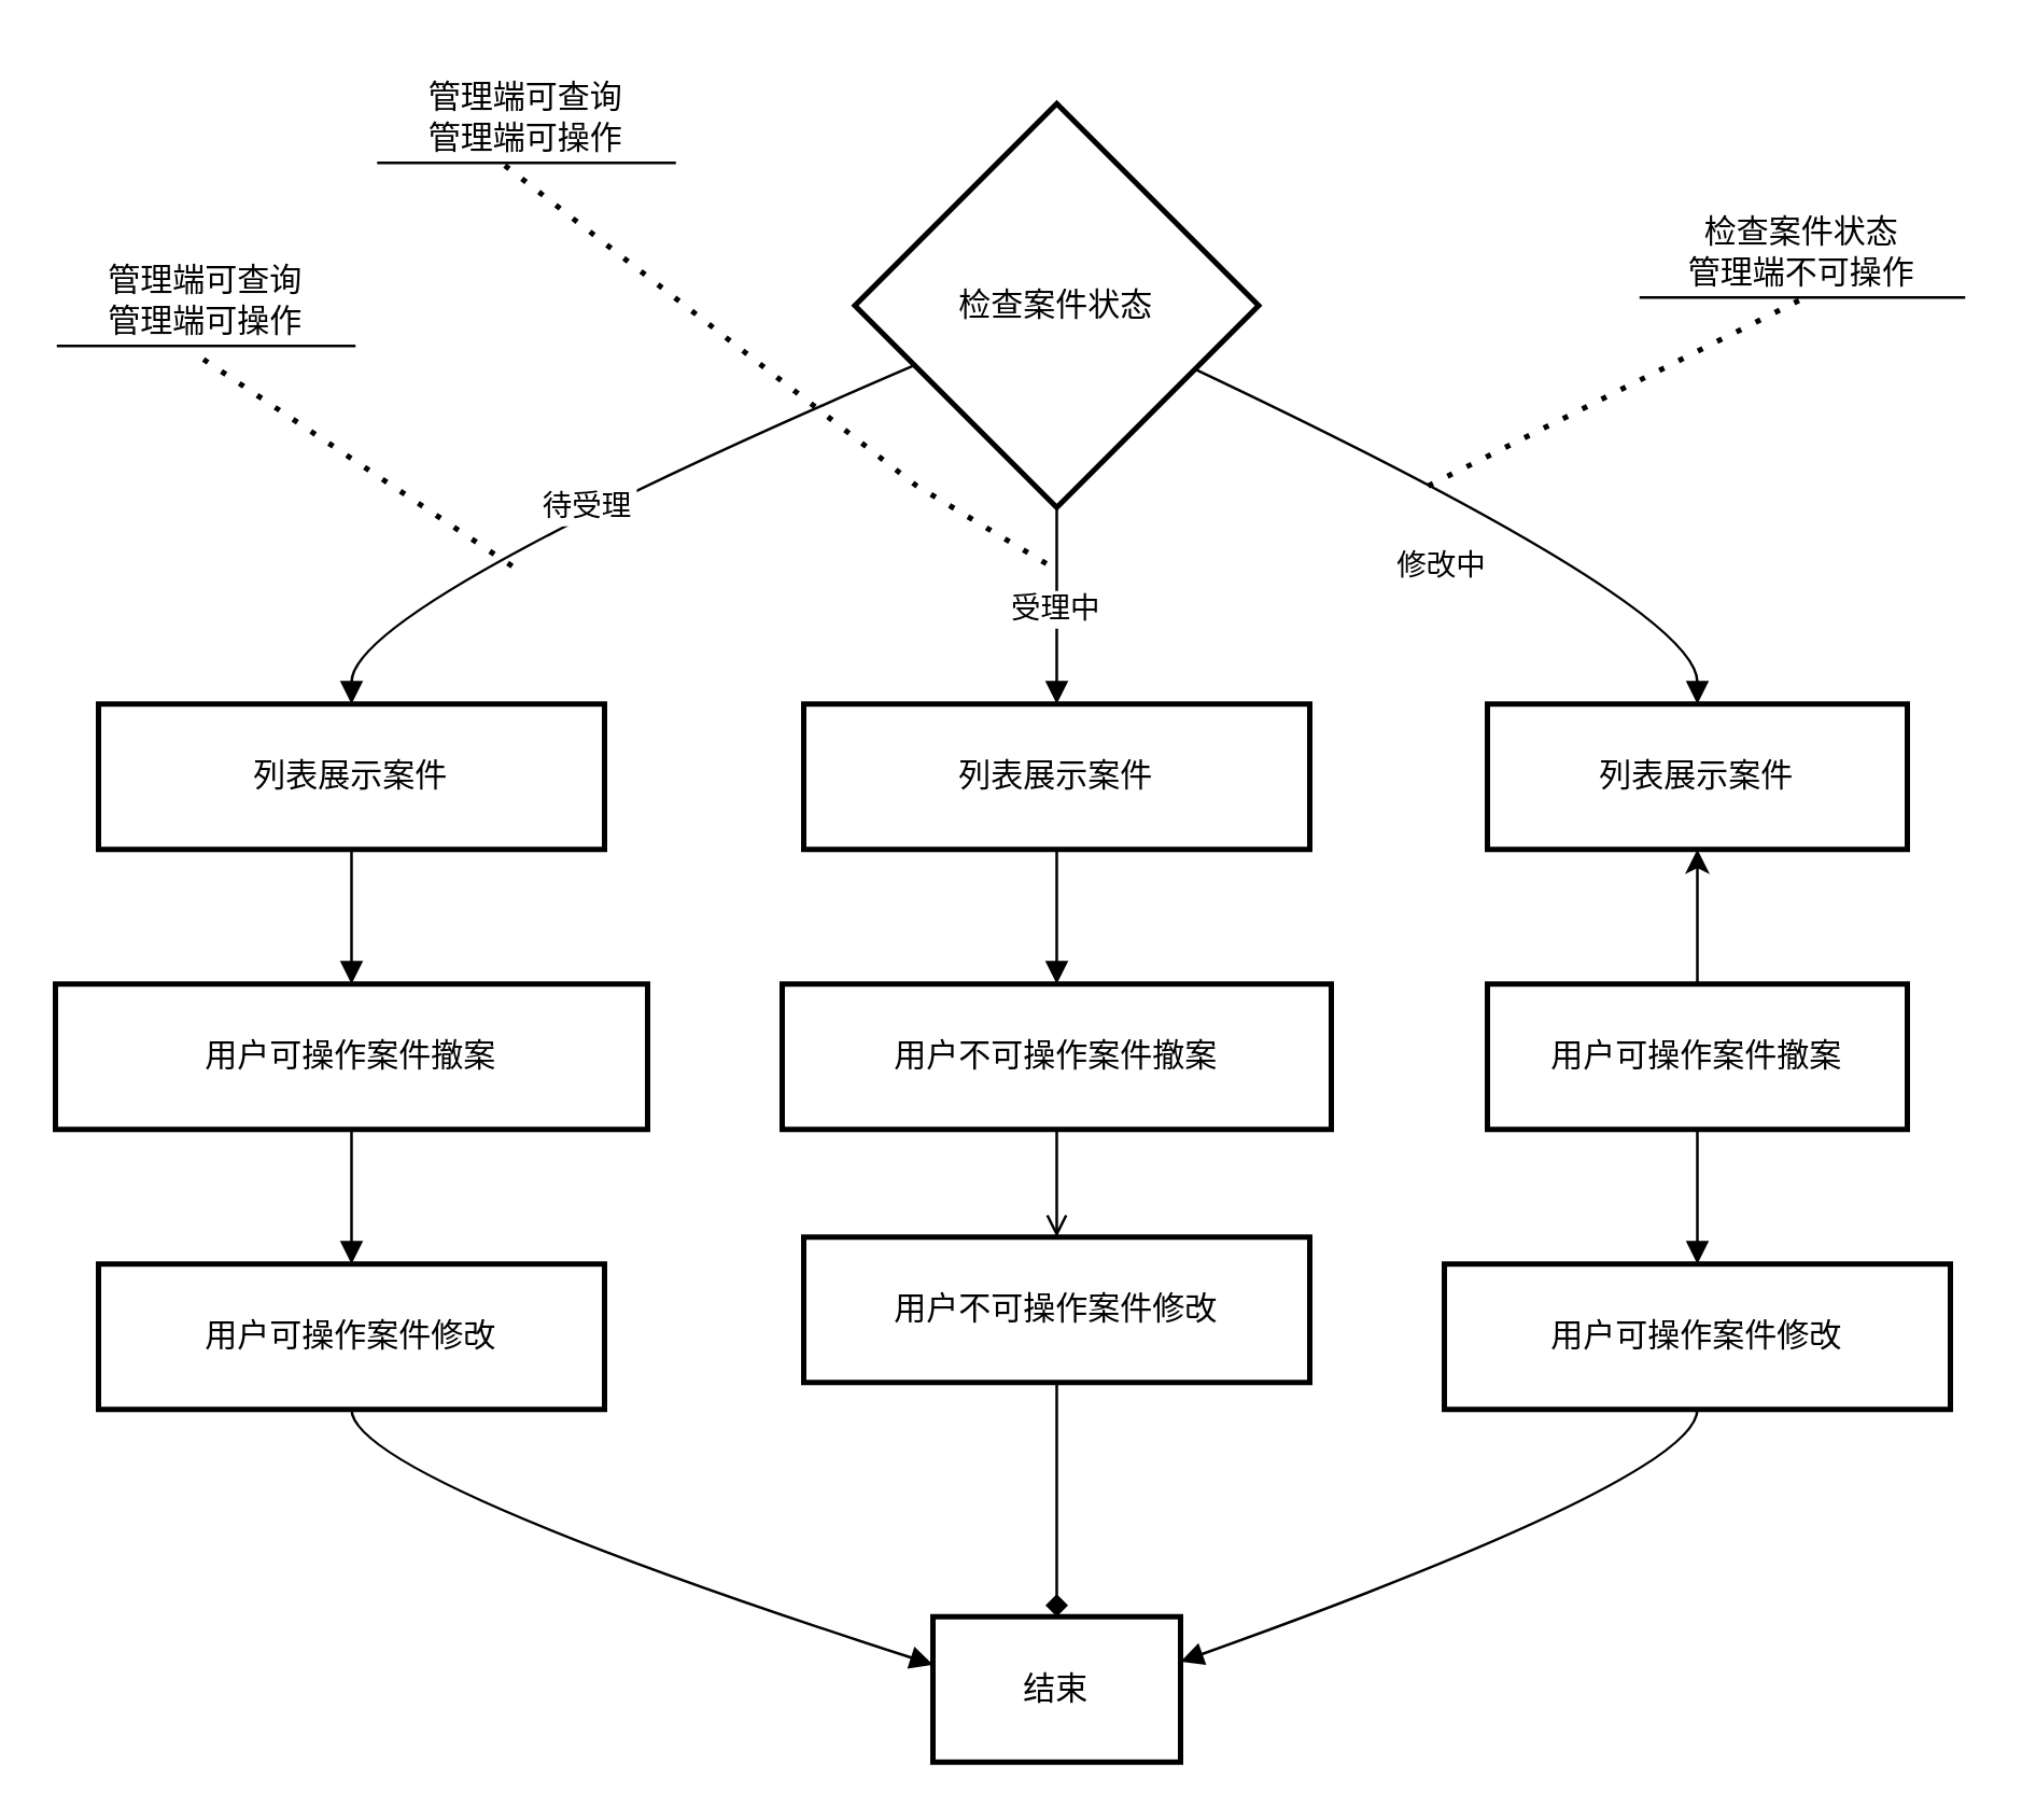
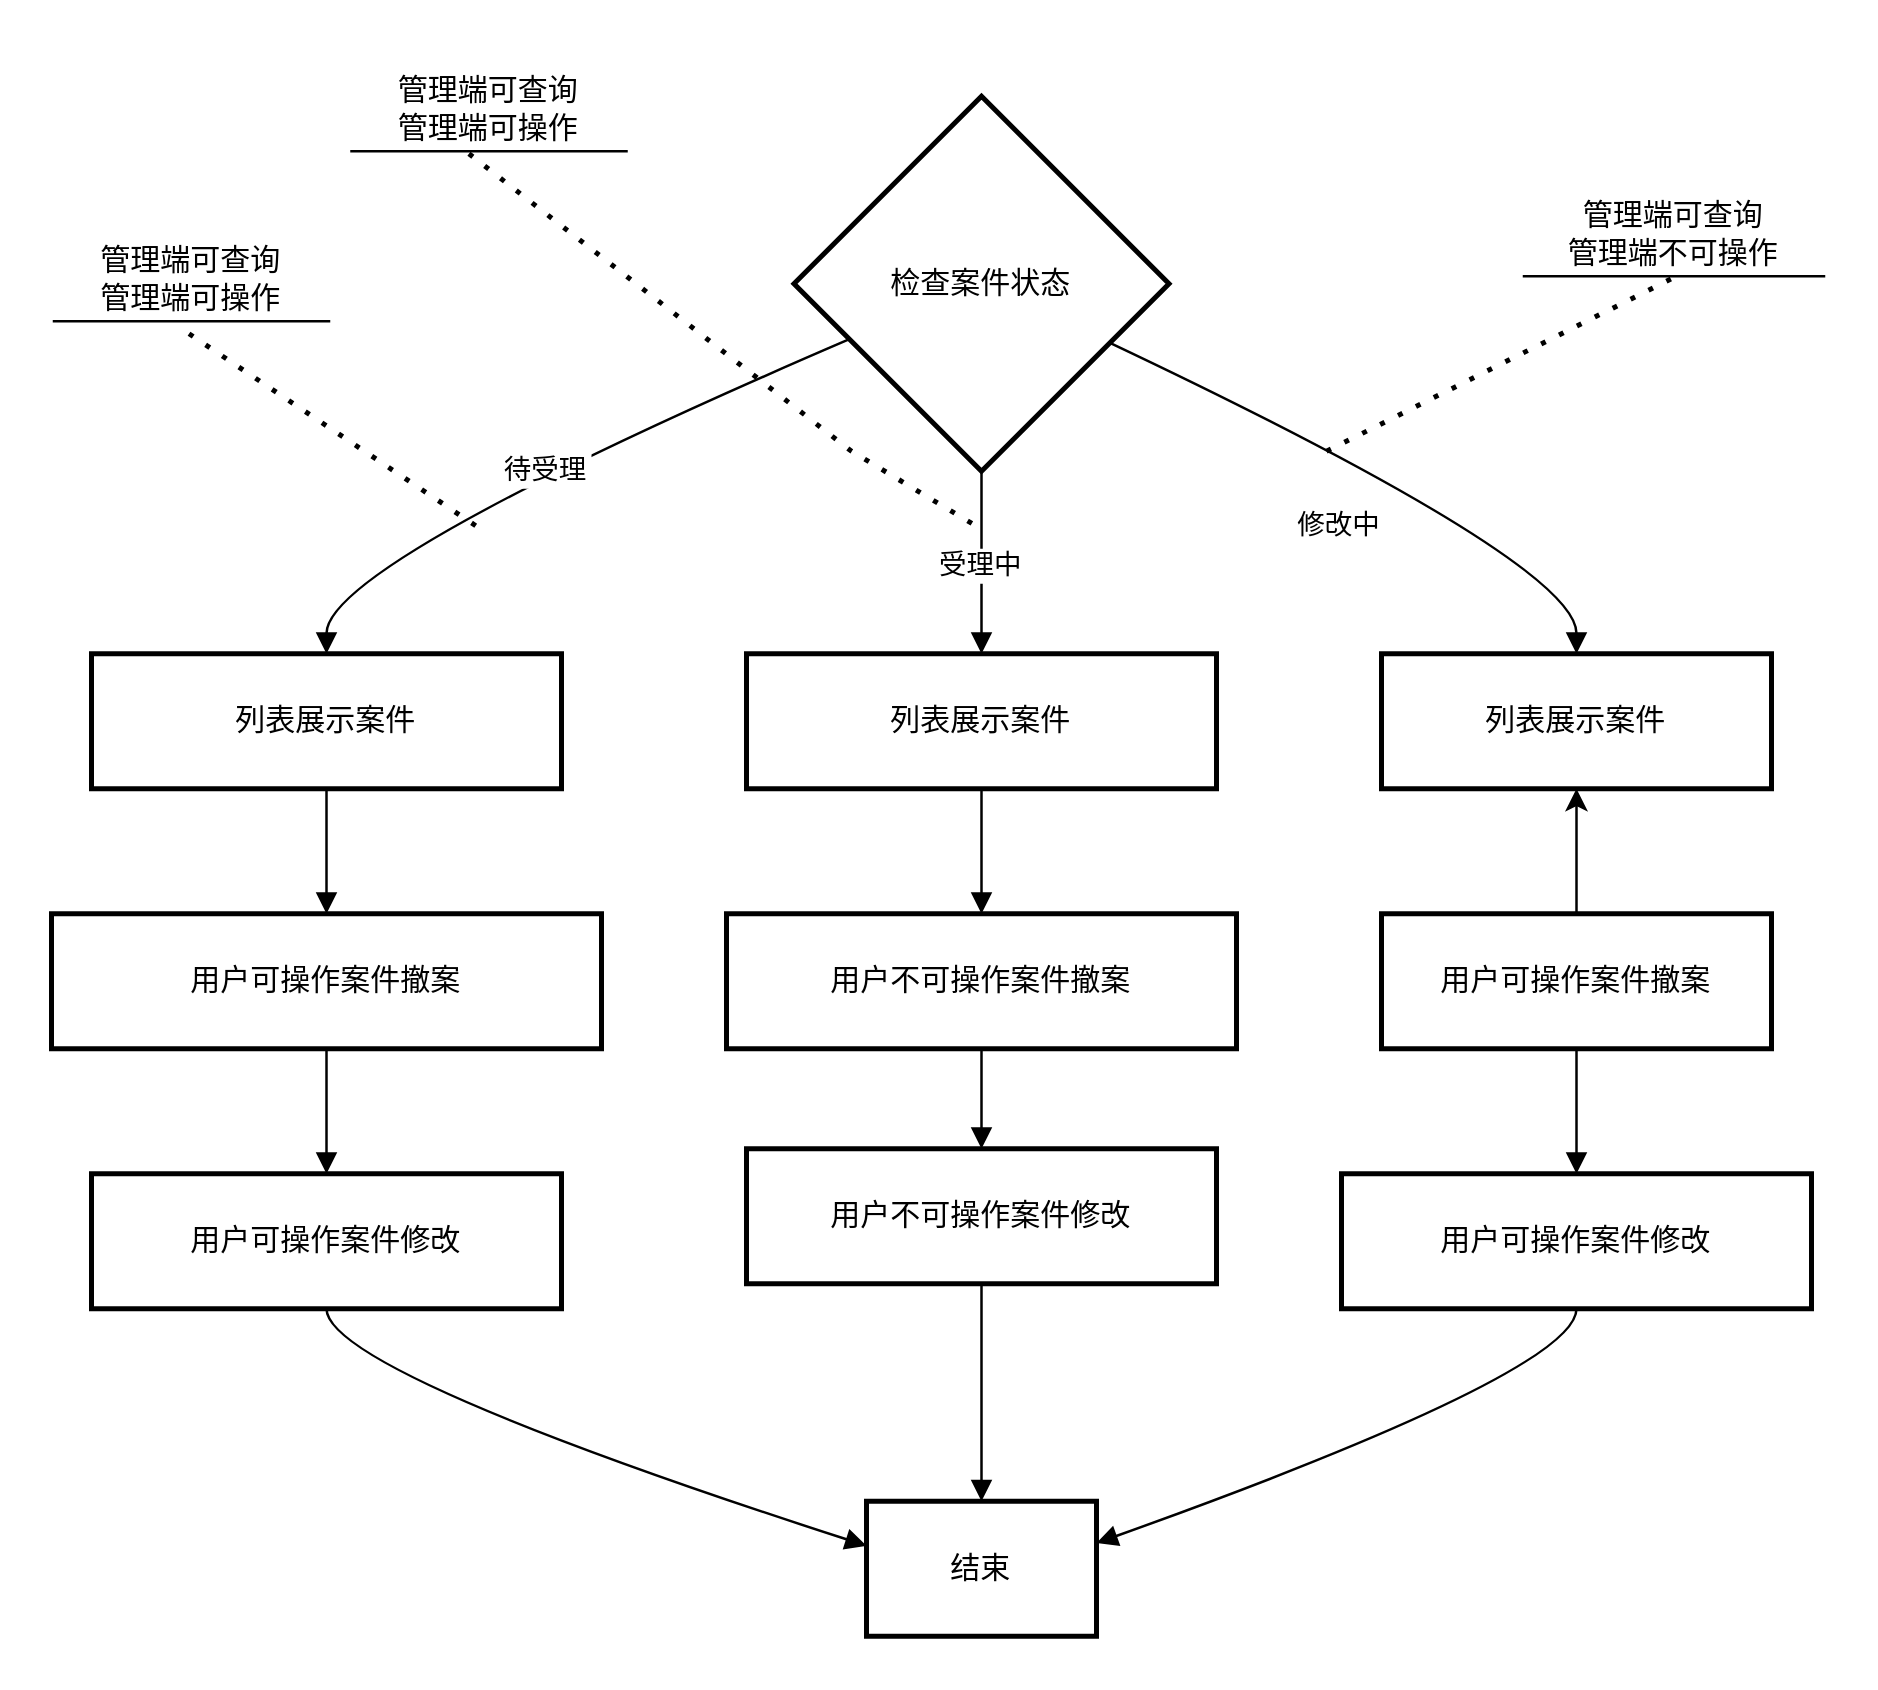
  <mxCell id="0" />
  <mxCell id="1" parent="0" />
  <mxCell id="2" value="检查案件状态" style="rhombus;strokeWidth=2;whiteSpace=wrap;" parent="1" vertex="1"><mxGeometry x="317" y="38" width="150" height="150" as="geometry" /></mxCell>
  <mxCell id="3" value="列表展示案件" style="whiteSpace=wrap;strokeWidth=2;" parent="1" vertex="1"><mxGeometry x="36" y="261" width="188" height="54" as="geometry" /></mxCell>
  <mxCell id="4" value="列表展示案件" style="whiteSpace=wrap;strokeWidth=2;" parent="1" vertex="1"><mxGeometry x="298" y="261" width="188" height="54" as="geometry" /></mxCell>
  <mxCell id="5" value="" style="edgeStyle=orthogonalEdgeStyle;rounded=0;orthogonalLoop=1;jettySize=auto;html=1;" parent="1" source="6" target="30" edge="1"><mxGeometry relative="1" as="geometry" /></mxCell>
  <mxCell id="6" value="用户可操作案件撤案" style="whiteSpace=wrap;strokeWidth=2;" parent="1" vertex="1"><mxGeometry x="552" y="365" width="156" height="54" as="geometry" /></mxCell>
  <mxCell id="7" value="用户可操作案件撤案" style="whiteSpace=wrap;strokeWidth=2;" parent="1" vertex="1"><mxGeometry x="20" y="365" width="220" height="54" as="geometry" /></mxCell>
  <mxCell id="8" value="用户不可操作案件撤案" style="whiteSpace=wrap;strokeWidth=2;" parent="1" vertex="1"><mxGeometry x="290" y="365" width="204" height="54" as="geometry" /></mxCell>
  <mxCell id="9" value="用户可操作案件修改" style="whiteSpace=wrap;strokeWidth=2;" parent="1" vertex="1"><mxGeometry x="536" y="469" width="188" height="54" as="geometry" /></mxCell>
  <mxCell id="10" value="用户可操作案件修改" style="whiteSpace=wrap;strokeWidth=2;" parent="1" vertex="1"><mxGeometry x="36" y="469" width="188" height="54" as="geometry" /></mxCell>
  <mxCell id="11" value="用户不可操作案件修改" style="whiteSpace=wrap;strokeWidth=2;" parent="1" vertex="1"><mxGeometry x="298" y="459" width="188" height="54" as="geometry" /></mxCell>
  <mxCell id="12" value="结束" style="whiteSpace=wrap;strokeWidth=2;" parent="1" vertex="1"><mxGeometry x="346" y="600" width="92" height="54" as="geometry" /></mxCell>
  <mxCell id="13" value="待受理" style="curved=1;startArrow=none;endArrow=block;exitX=0;exitY=0.71;entryX=0.5;entryY=0;rounded=0;" parent="1" source="2" target="3" edge="1"><mxGeometry relative="1" as="geometry"><Array as="points"><mxPoint x="130" y="225" /></Array></mxGeometry></mxCell>
  <mxCell id="14" value="受理中" style="curved=1;startArrow=none;endArrow=block;exitX=0.5;exitY=1;entryX=0.5;entryY=0;rounded=0;" parent="1" source="2" target="4" edge="1"><mxGeometry relative="1" as="geometry"><Array as="points" /></mxGeometry></mxCell>
  <mxCell id="15" value="修改中" style="curved=1;startArrow=none;endArrow=block;exitX=1;exitY=0.73;rounded=0;entryX=0.5;entryY=0;entryDx=0;entryDy=0;" parent="1" source="2" target="30" edge="1"><mxGeometry x="-0.057" y="-26" relative="1" as="geometry"><Array as="points"><mxPoint x="630" y="225" /></Array><mxPoint x="660" y="225" as="targetPoint" /><mxPoint as="offset" /></mxGeometry></mxCell>
  <mxCell id="16" value="" style="curved=1;startArrow=none;endArrow=block;exitX=0.5;exitY=1;entryX=0.5;entryY=0;rounded=0;" parent="1" source="3" target="7" edge="1"><mxGeometry relative="1" as="geometry"><Array as="points" /></mxGeometry></mxCell>
  <mxCell id="17" value="" style="curved=1;startArrow=none;endArrow=block;exitX=0.5;exitY=1;entryX=0.5;entryY=0;rounded=0;" parent="1" source="4" target="8" edge="1"><mxGeometry relative="1" as="geometry"><Array as="points" /></mxGeometry></mxCell>
  <mxCell id="18" value="" style="curved=1;startArrow=none;endArrow=block;exitX=0.5;exitY=1;entryX=0.5;entryY=0;rounded=0;" parent="1" source="6" target="9" edge="1"><mxGeometry relative="1" as="geometry"><Array as="points" /></mxGeometry></mxCell>
  <mxCell id="19" value="" style="curved=1;startArrow=none;endArrow=block;exitX=0.5;exitY=1;entryX=0.5;entryY=0;rounded=0;" parent="1" source="7" target="10" edge="1"><mxGeometry relative="1" as="geometry"><Array as="points" /></mxGeometry></mxCell>
- <mxCell id="20" value="" style="curved=1;startArrow=none;endArrow=open;exitX=0.5;exitY=1;entryX=0.5;entryY=0;rounded=0;" parent="1" source="8" target="11" edge="1"><mxGeometry relative="1" as="geometry"><Array as="points" /></mxGeometry></mxCell>
+ <mxCell id="20" value="" style="curved=1;startArrow=none;endArrow=block;exitX=0.5;exitY=1;entryX=0.5;entryY=0;rounded=0;" parent="1" source="8" target="11" edge="1"><mxGeometry relative="1" as="geometry"><Array as="points" /></mxGeometry></mxCell>
  <mxCell id="21" value="" style="curved=1;startArrow=none;endArrow=block;exitX=0.5;exitY=1;entryX=0;entryY=0.33;rounded=0;" parent="1" source="10" target="12" edge="1"><mxGeometry relative="1" as="geometry"><Array as="points"><mxPoint x="130" y="548" /></Array></mxGeometry></mxCell>
- <mxCell id="22" value="" style="curved=1;startArrow=none;endArrow=diamond;exitX=0.5;exitY=1;entryX=0.5;entryY=0;rounded=0;" parent="1" source="11" target="12" edge="1"><mxGeometry relative="1" as="geometry"><Array as="points" /></mxGeometry></mxCell>
+ <mxCell id="22" value="" style="curved=1;startArrow=none;endArrow=block;exitX=0.5;exitY=1;entryX=0.5;entryY=0;rounded=0;" parent="1" source="11" target="12" edge="1"><mxGeometry relative="1" as="geometry"><Array as="points" /></mxGeometry></mxCell>
  <mxCell id="23" value="" style="curved=1;startArrow=none;endArrow=block;exitX=0.5;exitY=1;entryX=1;entryY=0.31;rounded=0;" parent="1" source="9" target="12" edge="1"><mxGeometry relative="1" as="geometry"><Array as="points"><mxPoint x="630" y="548" /></Array></mxGeometry></mxCell>
  <mxCell id="24" value="&lt;div&gt;管理端可查询&lt;/div&gt;&lt;div&gt;管理端可操作&lt;/div&gt;" style="whiteSpace=wrap;html=1;shape=partialRectangle;top=0;left=0;bottom=1;right=0;points=[[0,1],[1,1]];fillColor=none;align=center;verticalAlign=bottom;routingCenterY=0.5;snapToPoint=1;recursiveResize=0;autosize=1;treeFolding=1;treeMoving=1;newEdgeStyle={&quot;edgeStyle&quot;:&quot;entityRelationEdgeStyle&quot;,&quot;startArrow&quot;:&quot;none&quot;,&quot;endArrow&quot;:&quot;none&quot;,&quot;segment&quot;:10,&quot;curved&quot;:1,&quot;sourcePerimeterSpacing&quot;:0,&quot;targetPerimeterSpacing&quot;:0};" parent="1" vertex="1"><mxGeometry x="21" y="88" width="110" height="40" as="geometry" /></mxCell>
  <mxCell id="25" value="&lt;div&gt;管理端可查询&lt;/div&gt;&lt;div&gt;管理端可操作&lt;/div&gt;" style="whiteSpace=wrap;html=1;shape=partialRectangle;top=0;left=0;bottom=1;right=0;points=[[0,1],[1,1]];fillColor=none;align=center;verticalAlign=bottom;routingCenterY=0.5;snapToPoint=1;recursiveResize=0;autosize=1;treeFolding=1;treeMoving=1;newEdgeStyle={&quot;edgeStyle&quot;:&quot;entityRelationEdgeStyle&quot;,&quot;startArrow&quot;:&quot;none&quot;,&quot;endArrow&quot;:&quot;none&quot;,&quot;segment&quot;:10,&quot;curved&quot;:1,&quot;sourcePerimeterSpacing&quot;:0,&quot;targetPerimeterSpacing&quot;:0};" parent="1" vertex="1"><mxGeometry x="140" y="20" width="110" height="40" as="geometry" /></mxCell>
  <mxCell id="26" value="" style="endArrow=none;dashed=1;html=1;dashPattern=1 3;strokeWidth=2;rounded=0;exitX=0.427;exitY=1.025;exitDx=0;exitDy=0;exitPerimeter=0;" parent="1" source="25" edge="1"><mxGeometry width="50" height="50" relative="1" as="geometry"><mxPoint x="390" y="200" as="sourcePoint" /><mxPoint x="390" y="210" as="targetPoint" /><Array as="points"><mxPoint x="340" y="180" /></Array></mxGeometry></mxCell>
  <mxCell id="27" value="" style="endArrow=none;dashed=1;html=1;dashPattern=1 3;strokeWidth=2;rounded=0;exitX=0.491;exitY=1.125;exitDx=0;exitDy=0;exitPerimeter=0;" parent="1" source="24" edge="1"><mxGeometry width="50" height="50" relative="1" as="geometry"><mxPoint x="390" y="200" as="sourcePoint" /><mxPoint x="190" y="210" as="targetPoint" /></mxGeometry></mxCell>
  <mxCell id="28" value="" style="endArrow=none;dashed=1;html=1;dashPattern=1 3;strokeWidth=2;rounded=0;" parent="1" edge="1"><mxGeometry width="50" height="50" relative="1" as="geometry"><mxPoint x="530" y="180" as="sourcePoint" /><mxPoint x="670" y="110" as="targetPoint" /><Array as="points" /></mxGeometry></mxCell>
- <mxCell id="29" value="&lt;div&gt;检查案件状态&lt;/div&gt;&lt;div&gt;管理端不可操作&lt;/div&gt;" style="whiteSpace=wrap;html=1;shape=partialRectangle;top=0;left=0;bottom=1;right=0;points=[[0,1],[1,1]];fillColor=none;align=center;verticalAlign=bottom;routingCenterY=0.5;snapToPoint=1;recursiveResize=0;autosize=1;treeFolding=1;treeMoving=1;newEdgeStyle={&quot;edgeStyle&quot;:&quot;entityRelationEdgeStyle&quot;,&quot;startArrow&quot;:&quot;none&quot;,&quot;endArrow&quot;:&quot;none&quot;,&quot;segment&quot;:10,&quot;curved&quot;:1,&quot;sourcePerimeterSpacing&quot;:0,&quot;targetPerimeterSpacing&quot;:0};" parent="1" vertex="1"><mxGeometry x="609" y="70" width="120" height="40" as="geometry" /></mxCell>
+ <mxCell id="29" value="&lt;div&gt;管理端可查询&lt;/div&gt;&lt;div&gt;管理端不可操作&lt;/div&gt;" style="whiteSpace=wrap;html=1;shape=partialRectangle;top=0;left=0;bottom=1;right=0;points=[[0,1],[1,1]];fillColor=none;align=center;verticalAlign=bottom;routingCenterY=0.5;snapToPoint=1;recursiveResize=0;autosize=1;treeFolding=1;treeMoving=1;newEdgeStyle={&quot;edgeStyle&quot;:&quot;entityRelationEdgeStyle&quot;,&quot;startArrow&quot;:&quot;none&quot;,&quot;endArrow&quot;:&quot;none&quot;,&quot;segment&quot;:10,&quot;curved&quot;:1,&quot;sourcePerimeterSpacing&quot;:0,&quot;targetPerimeterSpacing&quot;:0};" parent="1" vertex="1"><mxGeometry x="609" y="70" width="120" height="40" as="geometry" /></mxCell>
  <mxCell id="30" value="列表展示案件" style="whiteSpace=wrap;strokeWidth=2;" parent="1" vertex="1"><mxGeometry x="552" y="261" width="156" height="54" as="geometry" /></mxCell>
